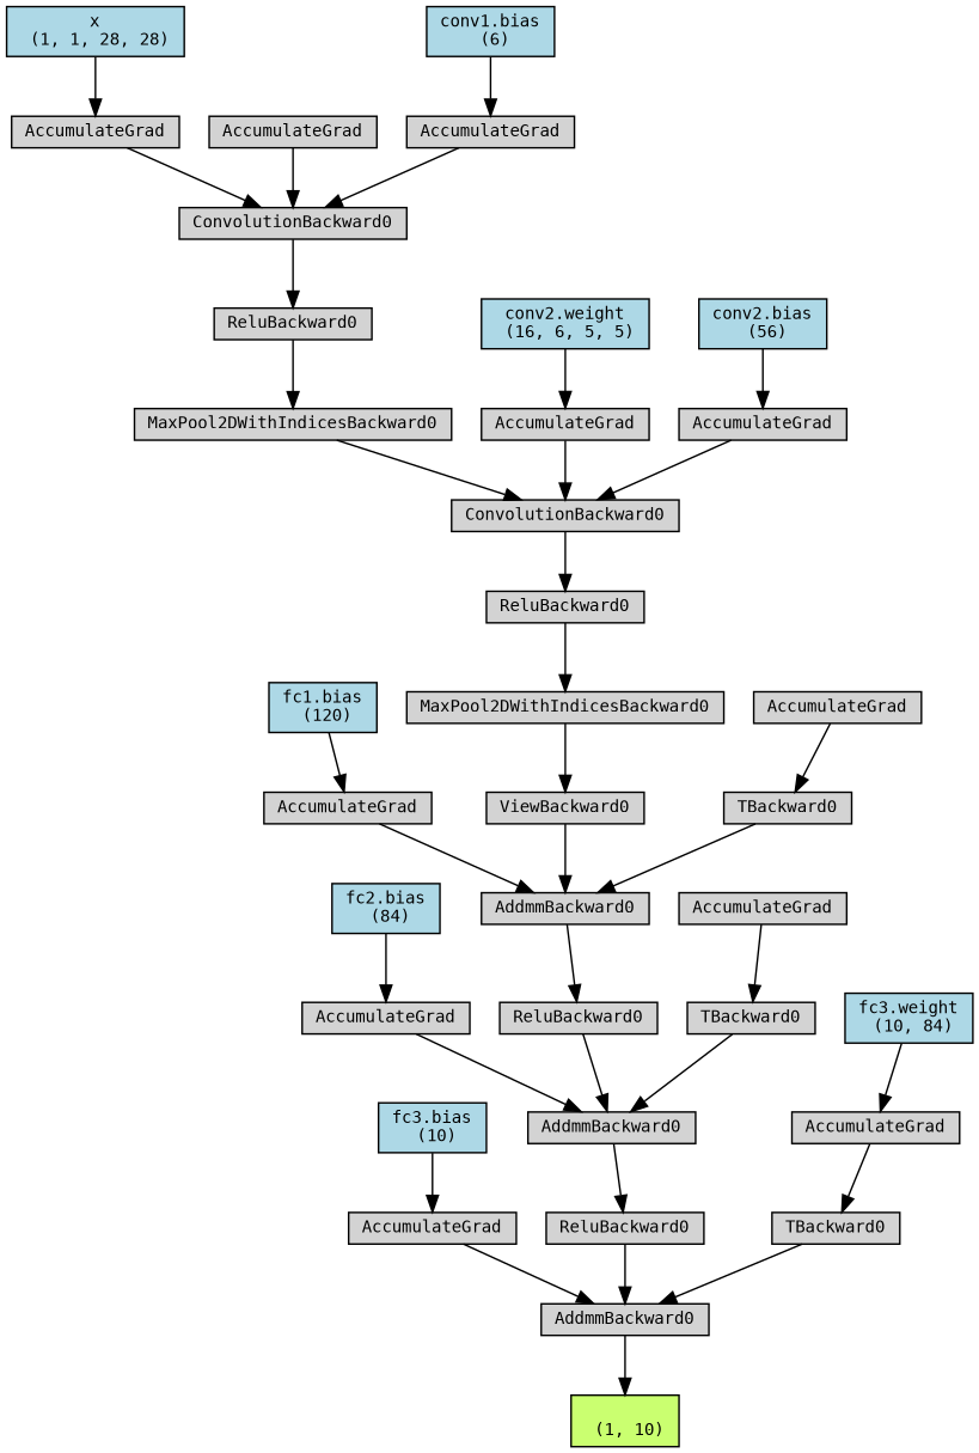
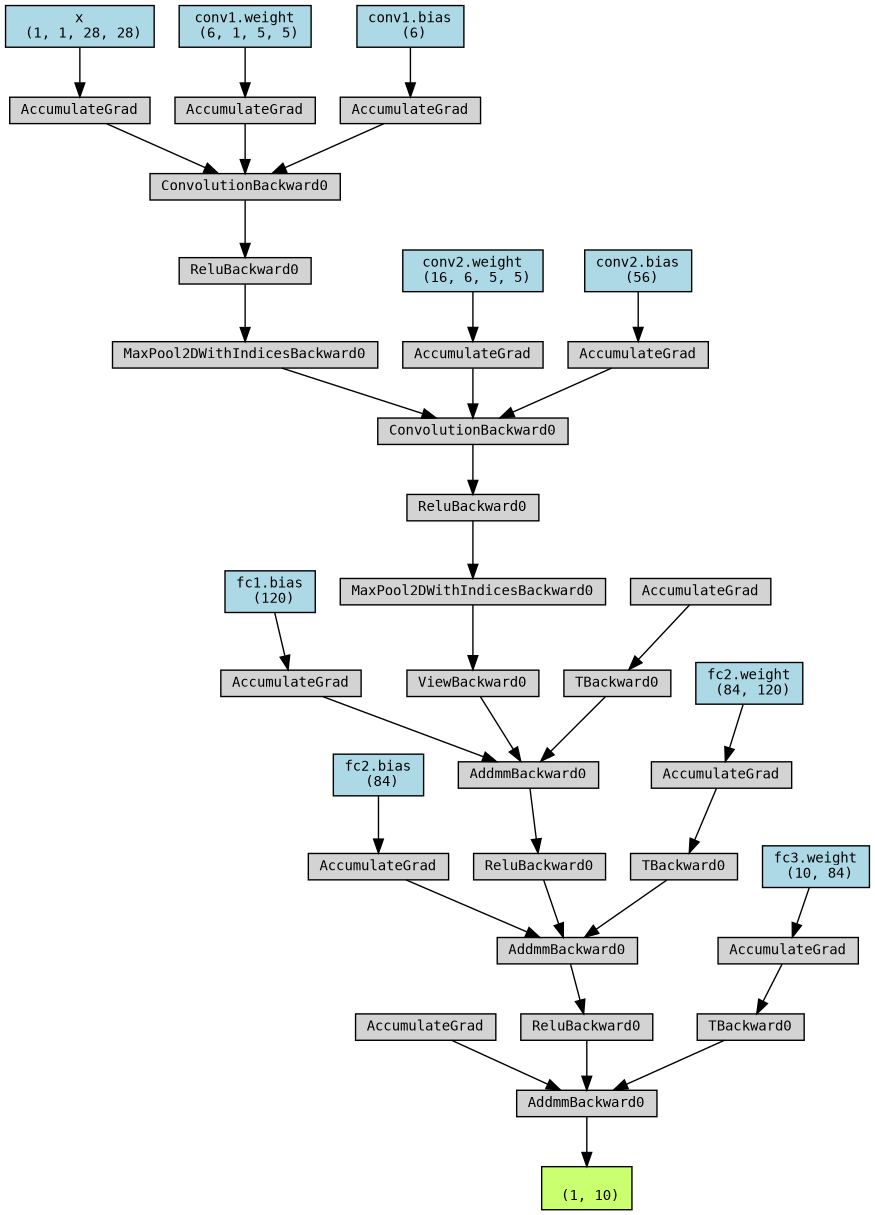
  digraph {
    node [align=left fontname=monospace fontsize=10 ranksep=0.1 shape=box style=filled]
    n1 [fillcolor=darkolivegreen1 height=0.2 label="\n (1, 10)"]
    n2 [height=0.2 label=AddmmBackward0]
    n3 [height=0.2 label=AccumulateGrad]
-   n4 [fillcolor=lightblue height=0.2 label="fc3.bias\n (10)"]
    n5 [height=0.2 label=ReluBackward0]
    n6 [height=0.2 label=AddmmBackward0]
    n7 [height=0.2 label=AccumulateGrad]
    n8 [fillcolor=lightblue height=0.2 label="fc2.bias\n (84)"]
    n9 [height=0.2 label=ReluBackward0]
    n10 [height=0.2 label=AddmmBackward0]
    n11 [height=0.2 label=AccumulateGrad]
    n12 [fillcolor=lightblue height=0.2 label="fc1.bias\n (120)"]
    n13 [height=0.2 label=ViewBackward0]
    n14 [height=0.2 label=MaxPool2DWithIndicesBackward0]
    n15 [height=0.2 label=ReluBackward0]
    n16 [height=0.2 label=ConvolutionBackward0]
    n17 [height=0.2 label=MaxPool2DWithIndicesBackward0]
    n18 [height=0.2 label=ReluBackward0]
    n19 [height=0.2 label=ConvolutionBackward0]
    n20 [height=0.2 label=AccumulateGrad]
    n21 [fillcolor=lightblue height=0.2 label="x\n (1, 1, 28, 28)"]
    n22 [height=0.2 label=AccumulateGrad]
+   n23 [fillcolor=lightblue height=0.2 label="conv1.weight\n (6, 1, 5, 5)"]
    n24 [height=0.2 label=AccumulateGrad]
    n25 [fillcolor=lightblue height=0.2 label="conv1.bias\n (6)"]
    n26 [height=0.2 label=AccumulateGrad]
    n27 [fillcolor=lightblue height=0.2 label="conv2.weight\n (16, 6, 5, 5)"]
    n28 [height=0.2 label=AccumulateGrad]
    n29 [fillcolor=lightblue height=0.2 label="conv2.bias\n (56)"]
    n30 [height=0.2 label=TBackward0]
    n31 [height=0.2 label=AccumulateGrad]
    n32 [height=0.2 label=TBackward0]
    n33 [height=0.2 label=AccumulateGrad]
+   n34 [fillcolor=lightblue height=0.2 label="fc2.weight\n (84, 120)"]
    n35 [height=0.2 label=TBackward0]
    n36 [height=0.2 label=AccumulateGrad]
    n37 [fillcolor=lightblue height=0.2 label="fc3.weight\n (10, 84)"]
    n2 -> n1
    n3 -> n2
-   n4 -> n3
    n5 -> n2
    n6 -> n5
    n7 -> n6
    n8 -> n7
    n9 -> n6
    n10 -> n9
    n11 -> n10
    n12 -> n11
    n13 -> n10
    n14 -> n13
    n15 -> n14
    n16 -> n15
    n17 -> n16
    n18 -> n17
    n19 -> n18
    n20 -> n19
    n21 -> n20
    n22 -> n19
+   n23 -> n22
    n24 -> n19
    n25 -> n24
    n26 -> n16
    n27 -> n26
    n28 -> n16
    n29 -> n28
    n30 -> n10
    n31 -> n30
    n32 -> n6
    n33 -> n32
+   n34 -> n33
    n35 -> n2
    n36 -> n35
    n37 -> n36
  }
